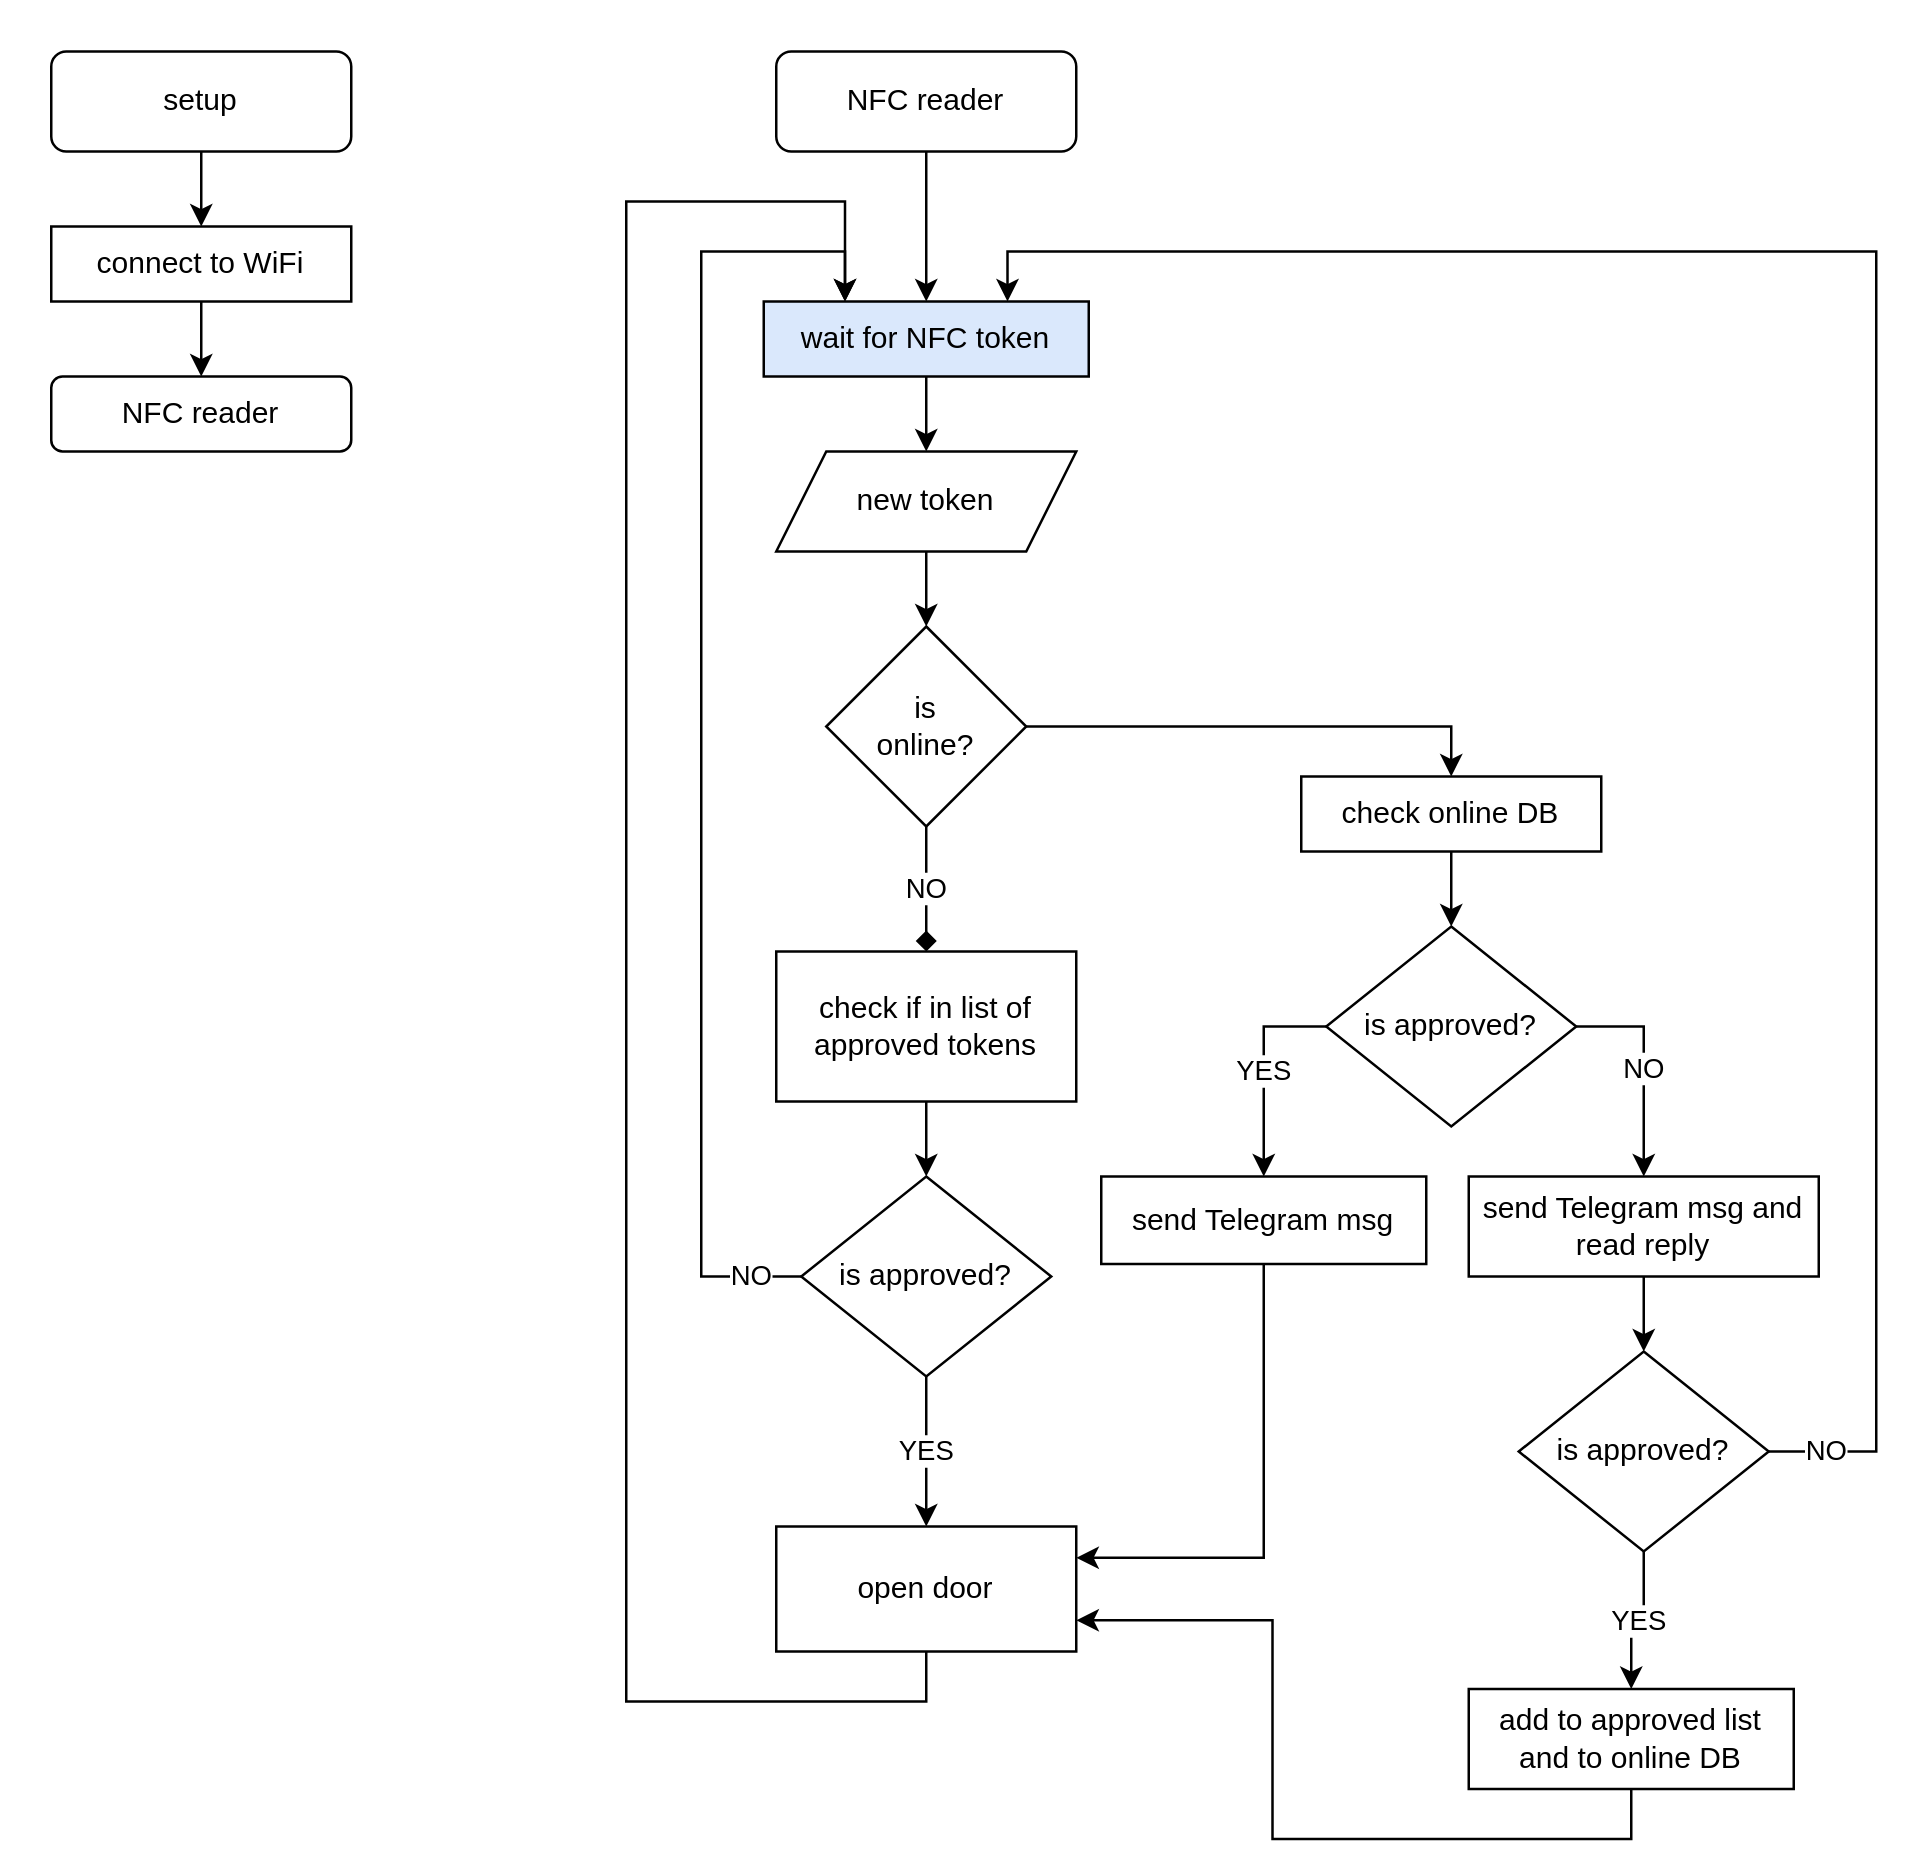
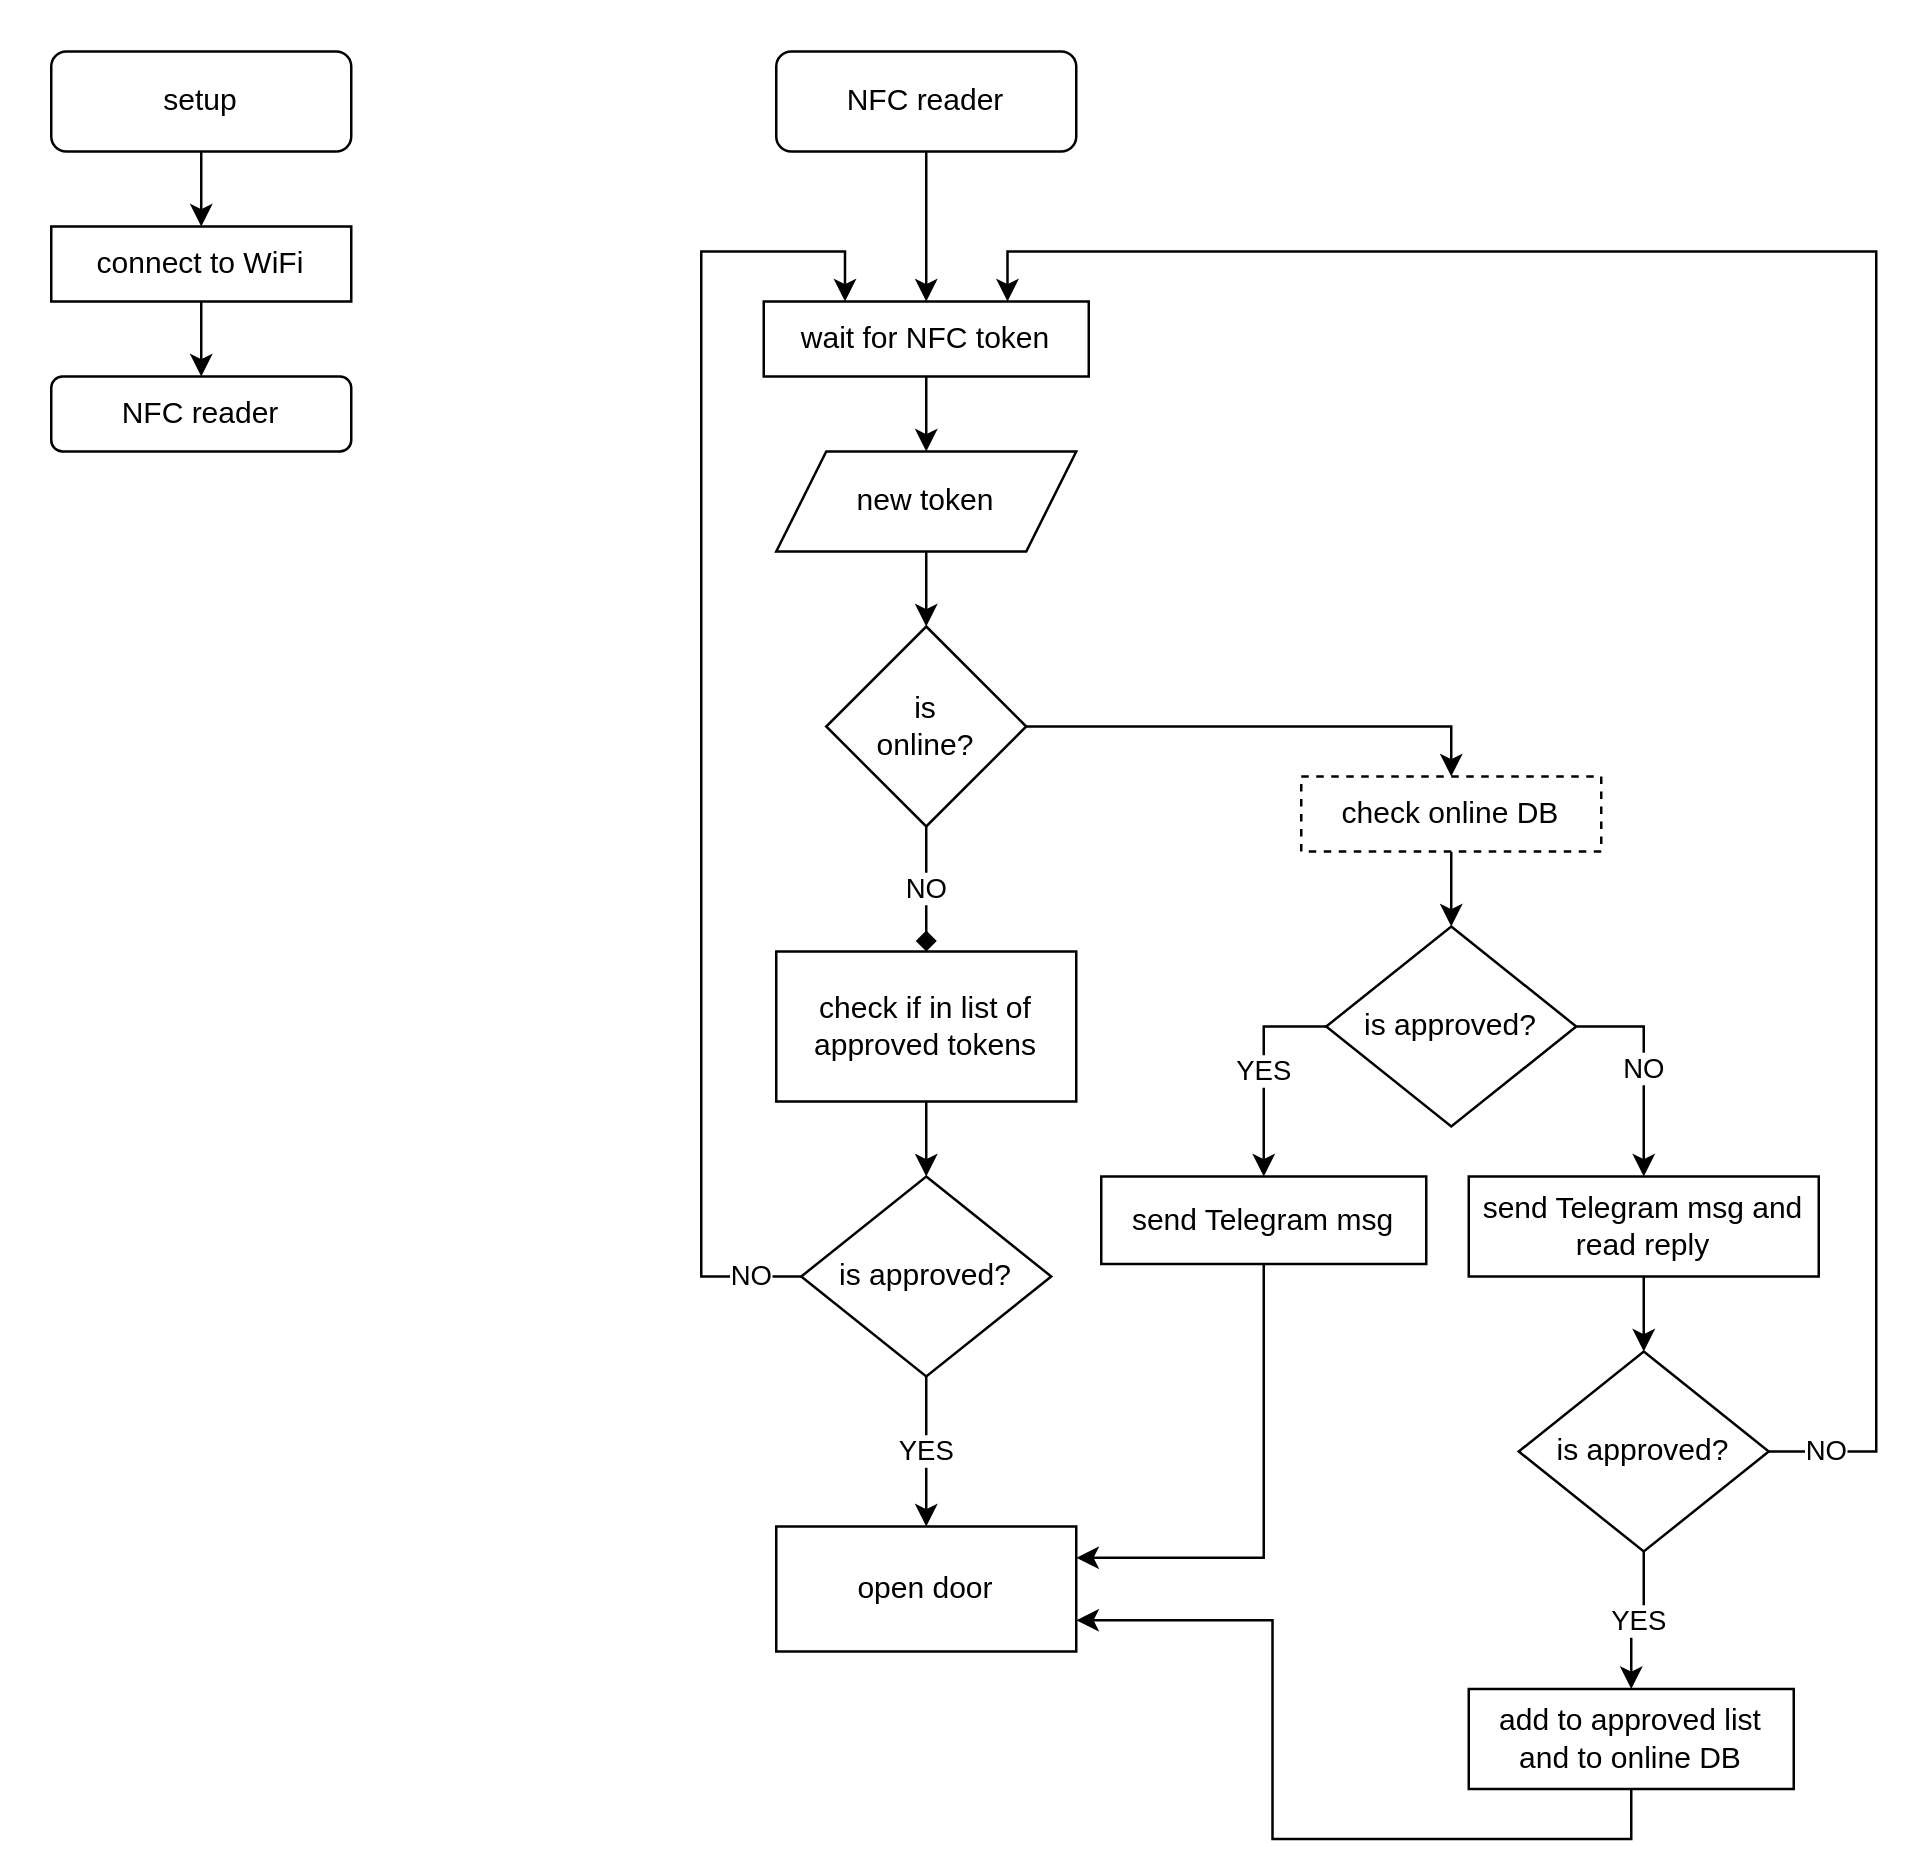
  <mxCell id="0" />
  <mxCell id="1" parent="0" />
  <mxCell id="2" value="setup" style="rounded=1;whiteSpace=wrap;html=1;fontSize=12;glass=0;strokeWidth=1;shadow=0;" parent="1" vertex="1"><mxGeometry x="20" y="20" width="120" height="40" as="geometry" /></mxCell>
  <mxCell id="3" style="edgeStyle=orthogonalEdgeStyle;rounded=0;orthogonalLoop=1;jettySize=auto;html=1;entryX=0.5;entryY=0;entryDx=0;entryDy=0;" parent="1" source="4" target="6" edge="1"><mxGeometry relative="1" as="geometry"><mxPoint x="80" y="150" as="targetPoint" /></mxGeometry></mxCell>
  <mxCell id="4" value="&lt;div&gt;connect to WiFi&lt;/div&gt;" style="rounded=0;whiteSpace=wrap;html=1;" parent="1" vertex="1"><mxGeometry x="20" y="90" width="120" height="30" as="geometry" /></mxCell>
  <mxCell id="5" value="" style="endArrow=classic;html=1;exitX=0.5;exitY=1;exitDx=0;exitDy=0;entryX=0.5;entryY=0;entryDx=0;entryDy=0;" parent="1" source="2" target="4" edge="1"><mxGeometry width="50" height="50" relative="1" as="geometry"><mxPoint x="250" y="400" as="sourcePoint" /><mxPoint x="300" y="350" as="targetPoint" /></mxGeometry></mxCell>
  <mxCell id="6" value="NFC reader" style="rounded=1;whiteSpace=wrap;html=1;" parent="1" vertex="1"><mxGeometry x="20" y="150" width="120" height="30" as="geometry" /></mxCell>
  <mxCell id="7" value="" style="edgeStyle=orthogonalEdgeStyle;rounded=0;orthogonalLoop=1;jettySize=auto;html=1;" parent="1" source="8" target="10" edge="1"><mxGeometry relative="1" as="geometry" /></mxCell>
  <mxCell id="8" value="&lt;div&gt;NFC reader&lt;/div&gt;" style="whiteSpace=wrap;html=1;rounded=1;" parent="1" vertex="1"><mxGeometry x="310" y="20" width="120" height="40" as="geometry" /></mxCell>
  <mxCell id="9" value="" style="edgeStyle=orthogonalEdgeStyle;rounded=0;orthogonalLoop=1;jettySize=auto;html=1;" parent="1" source="10" target="12" edge="1"><mxGeometry relative="1" as="geometry" /></mxCell>
- <mxCell id="10" value="wait for NFC token" style="whiteSpace=wrap;html=1;rounded=0;fillColor=#dae8fc;" parent="1" vertex="1"><mxGeometry x="305" y="120" width="130" height="30" as="geometry" /></mxCell>
+ <mxCell id="10" value="wait for NFC token" style="whiteSpace=wrap;html=1;rounded=0;" parent="1" vertex="1"><mxGeometry x="305" y="120" width="130" height="30" as="geometry" /></mxCell>
  <mxCell id="11" style="edgeStyle=orthogonalEdgeStyle;rounded=0;orthogonalLoop=1;jettySize=auto;html=1;exitX=0.5;exitY=1;exitDx=0;exitDy=0;entryX=0.5;entryY=0;entryDx=0;entryDy=0;" edge="1" parent="1" source="12" target="29"><mxGeometry relative="1" as="geometry" /></mxCell>
  <mxCell id="12" value="new token" style="shape=parallelogram;perimeter=parallelogramPerimeter;whiteSpace=wrap;html=1;fixedSize=1;rounded=0;" parent="1" vertex="1"><mxGeometry x="310" y="180" width="120" height="40" as="geometry" /></mxCell>
  <mxCell id="13" value="" style="edgeStyle=orthogonalEdgeStyle;rounded=0;orthogonalLoop=1;jettySize=auto;html=1;" parent="1" source="14" target="17" edge="1"><mxGeometry relative="1" as="geometry" /></mxCell>
  <mxCell id="14" value="check if in list of approved tokens" style="whiteSpace=wrap;html=1;rounded=0;" parent="1" vertex="1"><mxGeometry x="310" y="380" width="120" height="60" as="geometry" /></mxCell>
  <mxCell id="15" value="YES" style="edgeStyle=orthogonalEdgeStyle;rounded=0;orthogonalLoop=1;jettySize=auto;html=1;entryX=0.5;entryY=0;entryDx=0;entryDy=0;" parent="1" source="17" target="26" edge="1"><mxGeometry relative="1" as="geometry"><mxPoint x="370" y="690" as="targetPoint" /></mxGeometry></mxCell>
  <mxCell id="16" value="NO" style="edgeStyle=orthogonalEdgeStyle;rounded=0;orthogonalLoop=1;jettySize=auto;html=1;exitX=0;exitY=0.5;exitDx=0;exitDy=0;entryX=0.25;entryY=0;entryDx=0;entryDy=0;" edge="1" parent="1" source="17" target="10"><mxGeometry x="-0.926" relative="1" as="geometry"><mxPoint x="280" y="100" as="targetPoint" /><Array as="points"><mxPoint x="280" y="510" /><mxPoint x="280" y="100" /><mxPoint x="338" y="100" /></Array><mxPoint as="offset" /></mxGeometry></mxCell>
  <mxCell id="17" value="is approved?" style="rhombus;whiteSpace=wrap;html=1;rounded=0;" parent="1" vertex="1"><mxGeometry x="320" y="470" width="100" height="80" as="geometry" /></mxCell>
  <mxCell id="18" style="edgeStyle=orthogonalEdgeStyle;rounded=0;orthogonalLoop=1;jettySize=auto;html=1;exitX=0.5;exitY=1;exitDx=0;exitDy=0;entryX=0.5;entryY=0;entryDx=0;entryDy=0;" edge="1" parent="1" source="19" target="36"><mxGeometry relative="1" as="geometry" /></mxCell>
  <mxCell id="19" value="send Telegram msg and read reply" style="whiteSpace=wrap;html=1;rounded=0;" parent="1" vertex="1"><mxGeometry x="587" y="470" width="140" height="40" as="geometry" /></mxCell>
  <mxCell id="20" value="YES" style="edgeStyle=orthogonalEdgeStyle;rounded=0;orthogonalLoop=1;jettySize=auto;html=1;exitX=0;exitY=0.5;exitDx=0;exitDy=0;entryX=0.5;entryY=0;entryDx=0;entryDy=0;" edge="1" parent="1" source="22" target="33"><mxGeometry relative="1" as="geometry"><mxPoint x="490" y="460" as="targetPoint" /></mxGeometry></mxCell>
  <mxCell id="21" value="NO" style="edgeStyle=orthogonalEdgeStyle;rounded=0;orthogonalLoop=1;jettySize=auto;html=1;exitX=1;exitY=0.5;exitDx=0;exitDy=0;" edge="1" parent="1" source="22" target="19"><mxGeometry relative="1" as="geometry" /></mxCell>
  <mxCell id="22" value="is approved?" style="rhombus;whiteSpace=wrap;html=1;rounded=0;" parent="1" vertex="1"><mxGeometry x="530" y="370" width="100" height="80" as="geometry" /></mxCell>
  <mxCell id="23" style="edgeStyle=orthogonalEdgeStyle;rounded=0;orthogonalLoop=1;jettySize=auto;html=1;exitX=0.5;exitY=1;exitDx=0;exitDy=0;entryX=1;entryY=0.75;entryDx=0;entryDy=0;" edge="1" parent="1" source="24" target="26"><mxGeometry relative="1" as="geometry" /></mxCell>
  <mxCell id="24" value="&lt;div&gt;add to approved list and to online DB&lt;/div&gt;" style="whiteSpace=wrap;html=1;rounded=0;" parent="1" vertex="1"><mxGeometry x="587" y="675" width="130" height="40" as="geometry" /></mxCell>
- <mxCell id="25" style="edgeStyle=orthogonalEdgeStyle;rounded=0;orthogonalLoop=1;jettySize=auto;html=1;exitX=0.5;exitY=1;exitDx=0;exitDy=0;entryX=0.25;entryY=0;entryDx=0;entryDy=0;" parent="1" source="26" target="10" edge="1"><mxGeometry relative="1" as="geometry"><Array as="points"><mxPoint x="370" y="680" /><mxPoint x="250" y="680" /><mxPoint x="250" y="80" /><mxPoint x="338" y="80" /></Array></mxGeometry></mxCell>
  <mxCell id="26" value="open door" style="whiteSpace=wrap;html=1;rounded=0;" parent="1" vertex="1"><mxGeometry x="310" y="610" width="120" height="50" as="geometry" /></mxCell>
  <mxCell id="27" value="NO" style="edgeStyle=orthogonalEdgeStyle;rounded=0;orthogonalLoop=1;jettySize=auto;html=1;exitX=0.5;exitY=1;exitDx=0;exitDy=0;entryX=0.5;entryY=0;entryDx=0;entryDy=0;endArrow=diamond;" edge="1" parent="1" source="29" target="14"><mxGeometry relative="1" as="geometry" /></mxCell>
  <mxCell id="28" style="edgeStyle=orthogonalEdgeStyle;rounded=0;orthogonalLoop=1;jettySize=auto;html=1;exitX=1;exitY=0.5;exitDx=0;exitDy=0;entryX=0.5;entryY=0;entryDx=0;entryDy=0;" edge="1" parent="1" source="29" target="31"><mxGeometry relative="1" as="geometry"><mxPoint x="570" y="290" as="targetPoint" /></mxGeometry></mxCell>
  <mxCell id="29" value="&lt;div&gt;is&lt;/div&gt;&lt;div&gt;online?&lt;br&gt;&lt;/div&gt;" style="rhombus;whiteSpace=wrap;html=1;" vertex="1" parent="1"><mxGeometry x="330" y="250" width="80" height="80" as="geometry" /></mxCell>
  <mxCell id="30" style="edgeStyle=orthogonalEdgeStyle;rounded=0;orthogonalLoop=1;jettySize=auto;html=1;exitX=0.5;exitY=1;exitDx=0;exitDy=0;entryX=0.5;entryY=0;entryDx=0;entryDy=0;" edge="1" parent="1" source="31" target="22"><mxGeometry relative="1" as="geometry" /></mxCell>
- <mxCell id="31" value="check online DB" style="rounded=0;whiteSpace=wrap;html=1;" vertex="1" parent="1"><mxGeometry x="520" y="310" width="120" height="30" as="geometry" /></mxCell>
+ <mxCell id="31" value="check online DB" style="rounded=0;whiteSpace=wrap;html=1;dashed=1;" vertex="1" parent="1"><mxGeometry x="520" y="310" width="120" height="30" as="geometry" /></mxCell>
  <mxCell id="32" style="edgeStyle=orthogonalEdgeStyle;rounded=0;orthogonalLoop=1;jettySize=auto;html=1;exitX=0.5;exitY=1;exitDx=0;exitDy=0;entryX=1;entryY=0.25;entryDx=0;entryDy=0;" edge="1" parent="1" source="33" target="26"><mxGeometry relative="1" as="geometry" /></mxCell>
  <mxCell id="33" value="send Telegram msg" style="rounded=0;whiteSpace=wrap;html=1;" vertex="1" parent="1"><mxGeometry x="440" y="470" width="130" height="35" as="geometry" /></mxCell>
  <mxCell id="34" value="YES" style="edgeStyle=orthogonalEdgeStyle;rounded=0;orthogonalLoop=1;jettySize=auto;html=1;exitX=0.5;exitY=1;exitDx=0;exitDy=0;entryX=0.5;entryY=0;entryDx=0;entryDy=0;" edge="1" parent="1" source="36" target="24"><mxGeometry relative="1" as="geometry" /></mxCell>
  <mxCell id="35" value="NO" style="edgeStyle=orthogonalEdgeStyle;rounded=0;orthogonalLoop=1;jettySize=auto;html=1;exitX=1;exitY=0.5;exitDx=0;exitDy=0;entryX=0.75;entryY=0;entryDx=0;entryDy=0;" edge="1" parent="1" source="36" target="10"><mxGeometry x="-0.948" relative="1" as="geometry"><Array as="points"><mxPoint x="750" y="580" /><mxPoint x="750" y="100" /><mxPoint x="403" y="100" /></Array><mxPoint as="offset" /></mxGeometry></mxCell>
  <mxCell id="36" value="is approved?" style="rhombus;whiteSpace=wrap;html=1;rounded=0;" vertex="1" parent="1"><mxGeometry x="607" y="540" width="100" height="80" as="geometry" /></mxCell>
